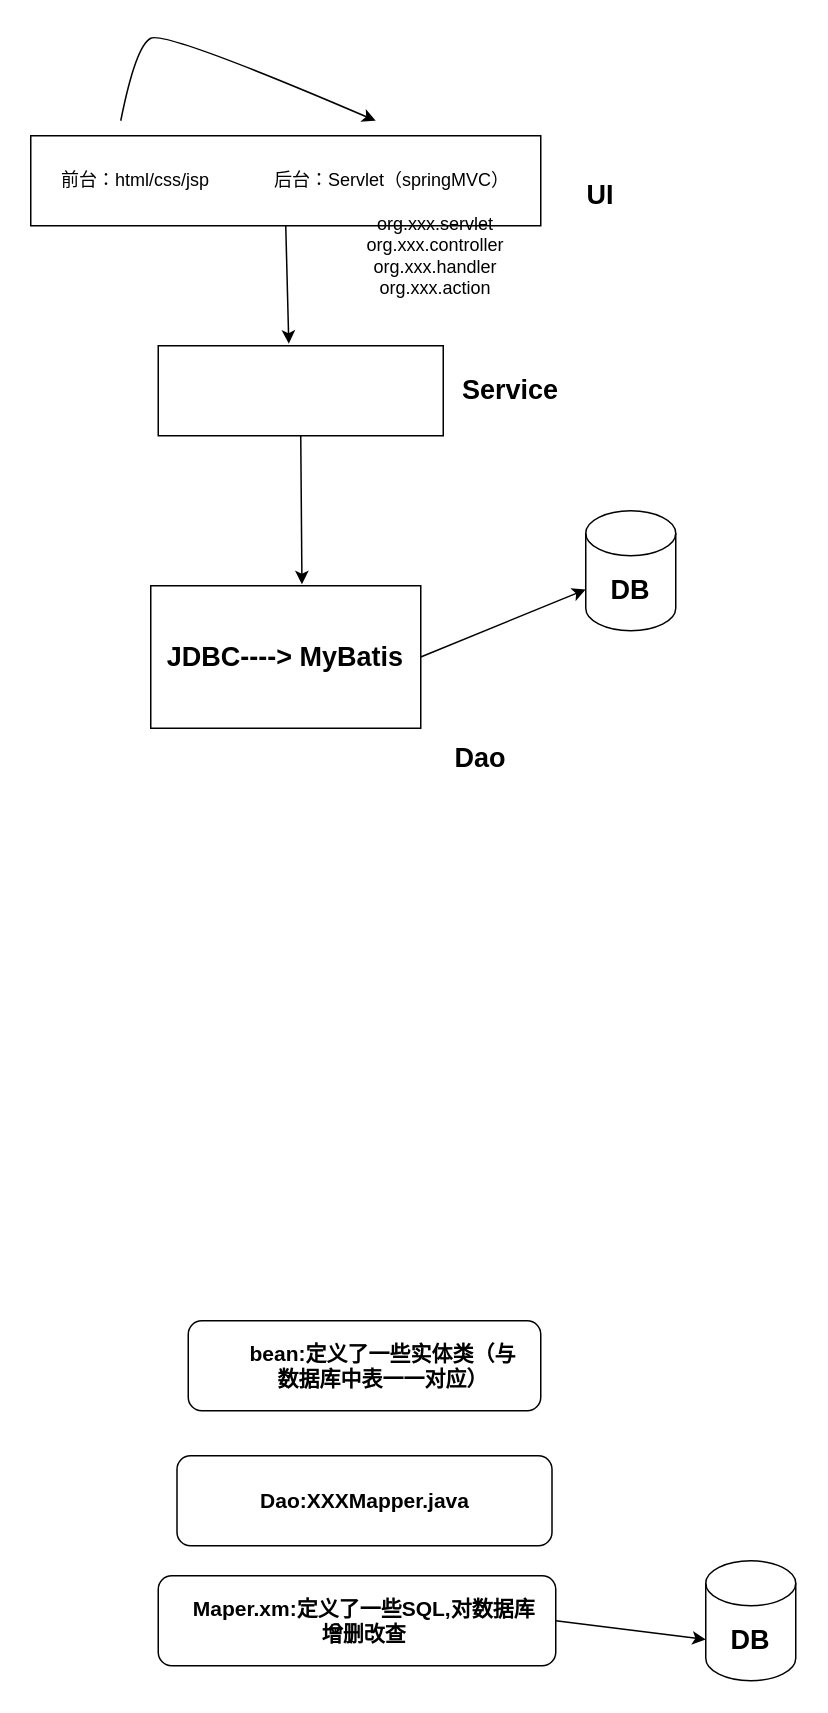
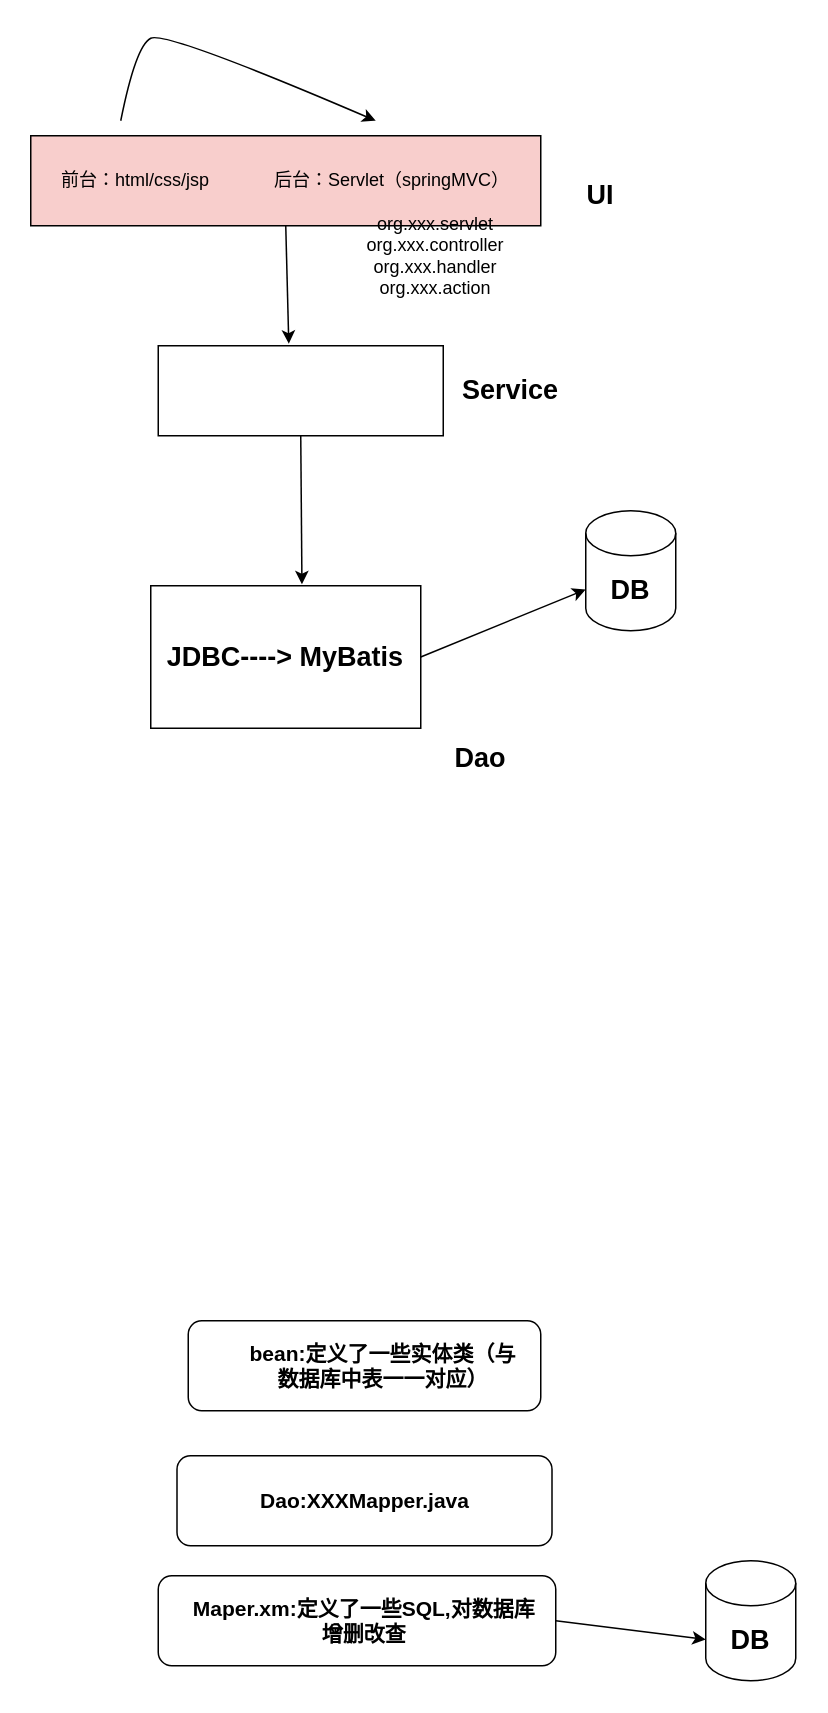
  <mxCell id="0" />
  <mxCell id="1" parent="0" />
- <mxCell id="2" value="前台：html/css/jsp&amp;nbsp; &amp;nbsp; &amp;nbsp; &amp;nbsp; &amp;nbsp; &amp;nbsp; &amp;nbsp;后台：Servlet（springMVC）" style="rounded=0;whiteSpace=wrap;html=1;" parent="1" vertex="1"><mxGeometry x="20" y="90" width="340" height="60" as="geometry" /></mxCell>
+ <mxCell id="2" value="前台：html/css/jsp&amp;nbsp; &amp;nbsp; &amp;nbsp; &amp;nbsp; &amp;nbsp; &amp;nbsp; &amp;nbsp;后台：Servlet（springMVC）" style="rounded=0;whiteSpace=wrap;html=1;fillColor=#f8cecc;" parent="1" vertex="1"><mxGeometry x="20" y="90" width="340" height="60" as="geometry" /></mxCell>
  <mxCell id="3" value="" style="rounded=0;whiteSpace=wrap;html=1;" parent="1" vertex="1"><mxGeometry x="105" y="230" width="190" height="60" as="geometry" /></mxCell>
  <mxCell id="4" value="&lt;b&gt;&lt;font style=&quot;font-size: 18px&quot;&gt;JDBC----&amp;gt; MyBatis&lt;/font&gt;&lt;/b&gt;" style="rounded=0;whiteSpace=wrap;html=1;" parent="1" vertex="1"><mxGeometry x="100" y="390" width="180" height="95" as="geometry" /></mxCell>
  <mxCell id="5" value="&lt;b&gt;&lt;font style=&quot;font-size: 18px&quot;&gt;DB&lt;/font&gt;&lt;/b&gt;" style="shape=cylinder3;whiteSpace=wrap;html=1;boundedLbl=1;backgroundOutline=1;size=15;" parent="1" vertex="1"><mxGeometry x="390" y="340" width="60" height="80" as="geometry" /></mxCell>
  <mxCell id="6" value="" style="endArrow=classic;html=1;exitX=0.5;exitY=1;exitDx=0;exitDy=0;entryX=0.458;entryY=-0.023;entryDx=0;entryDy=0;entryPerimeter=0;" parent="1" source="2" target="3" edge="1"><mxGeometry width="50" height="50" relative="1" as="geometry"><mxPoint x="240" y="260" as="sourcePoint" /><mxPoint x="290" y="210" as="targetPoint" /></mxGeometry></mxCell>
  <mxCell id="7" value="" style="endArrow=classic;html=1;exitX=0.5;exitY=1;exitDx=0;exitDy=0;entryX=0.56;entryY=-0.01;entryDx=0;entryDy=0;entryPerimeter=0;" parent="1" source="3" target="4" edge="1"><mxGeometry width="50" height="50" relative="1" as="geometry"><mxPoint x="240" y="260" as="sourcePoint" /><mxPoint x="290" y="210" as="targetPoint" /></mxGeometry></mxCell>
  <mxCell id="8" value="" style="endArrow=classic;html=1;exitX=1;exitY=0.5;exitDx=0;exitDy=0;entryX=0;entryY=0;entryDx=0;entryDy=52.5;entryPerimeter=0;" parent="1" source="4" target="5" edge="1"><mxGeometry width="50" height="50" relative="1" as="geometry"><mxPoint x="240" y="260" as="sourcePoint" /><mxPoint x="290" y="210" as="targetPoint" /></mxGeometry></mxCell>
  <mxCell id="9" value="&lt;b&gt;&lt;font style=&quot;font-size: 18px&quot;&gt;UI&lt;/font&gt;&lt;/b&gt;" style="text;html=1;strokeColor=none;fillColor=none;align=center;verticalAlign=middle;whiteSpace=wrap;rounded=0;" parent="1" vertex="1"><mxGeometry x="380" y="120" width="40" height="20" as="geometry" /></mxCell>
  <mxCell id="10" value="&lt;b&gt;&lt;font style=&quot;font-size: 18px&quot;&gt;Service&lt;/font&gt;&lt;/b&gt;" style="text;html=1;strokeColor=none;fillColor=none;align=center;verticalAlign=middle;whiteSpace=wrap;rounded=0;" parent="1" vertex="1"><mxGeometry x="320" y="250" width="40" height="20" as="geometry" /></mxCell>
  <mxCell id="11" value="&lt;b&gt;&lt;font style=&quot;font-size: 18px&quot;&gt;Dao&lt;/font&gt;&lt;/b&gt;" style="text;html=1;strokeColor=none;fillColor=none;align=center;verticalAlign=middle;whiteSpace=wrap;rounded=0;" parent="1" vertex="1"><mxGeometry x="300" y="495" width="40" height="20" as="geometry" /></mxCell>
  <mxCell id="12" value="" style="curved=1;endArrow=classic;html=1;" parent="1" edge="1"><mxGeometry width="50" height="50" relative="1" as="geometry"><mxPoint x="80" y="80" as="sourcePoint" /><mxPoint x="250" y="80" as="targetPoint" /><Array as="points"><mxPoint x="90" y="30" /><mxPoint x="110" y="20" /></Array></mxGeometry></mxCell>
  <mxCell id="13" value="org.xxx.servlet&lt;br&gt;org.xxx.controller&lt;br&gt;org.xxx.handler&lt;br&gt;org.xxx.action" style="text;html=1;strokeColor=none;fillColor=none;align=center;verticalAlign=middle;whiteSpace=wrap;rounded=0;" parent="1" vertex="1"><mxGeometry x="270" y="160" width="40" height="20" as="geometry" /></mxCell>
  <mxCell id="14" value="" style="rounded=1;whiteSpace=wrap;html=1;" vertex="1" parent="1"><mxGeometry x="117.5" y="970" width="250" height="60" as="geometry" /></mxCell>
  <mxCell id="15" value="&lt;b&gt;&lt;font style=&quot;font-size: 14px&quot;&gt;Dao:XXXMapper.java&lt;/font&gt;&lt;/b&gt;" style="text;html=1;strokeColor=none;fillColor=none;align=center;verticalAlign=middle;whiteSpace=wrap;rounded=0;" vertex="1" parent="1"><mxGeometry x="202.5" y="990" width="80" height="20" as="geometry" /></mxCell>
  <mxCell id="16" value="" style="rounded=1;whiteSpace=wrap;html=1;" vertex="1" parent="1"><mxGeometry x="105" y="1050" width="265" height="60" as="geometry" /></mxCell>
  <mxCell id="17" value="&lt;font style=&quot;font-size: 14px&quot;&gt;&lt;b&gt;Maper.xm:定义了一些SQL,对数据库增删改查&lt;/b&gt;&lt;/font&gt;" style="text;html=1;strokeColor=none;fillColor=none;align=center;verticalAlign=middle;whiteSpace=wrap;rounded=0;" vertex="1" parent="1"><mxGeometry x="125" y="1070" width="235" height="20" as="geometry" /></mxCell>
  <mxCell id="18" value="" style="rounded=1;whiteSpace=wrap;html=1;" vertex="1" parent="1"><mxGeometry x="125" y="880" width="235" height="60" as="geometry" /></mxCell>
  <mxCell id="19" value="&lt;b&gt;&lt;font style=&quot;font-size: 14px&quot;&gt;bean:定义了一些实体类（与数据库中表一一对应）&lt;/font&gt;&lt;/b&gt;" style="text;html=1;strokeColor=none;fillColor=none;align=center;verticalAlign=middle;whiteSpace=wrap;rounded=0;" vertex="1" parent="1"><mxGeometry x="160" y="900" width="190" height="20" as="geometry" /></mxCell>
  <mxCell id="20" value="&lt;b&gt;&lt;font style=&quot;font-size: 18px&quot;&gt;DB&lt;/font&gt;&lt;/b&gt;" style="shape=cylinder3;whiteSpace=wrap;html=1;boundedLbl=1;backgroundOutline=1;size=15;" vertex="1" parent="1"><mxGeometry x="470" y="1040" width="60" height="80" as="geometry" /></mxCell>
  <mxCell id="21" value="" style="endArrow=classic;html=1;entryX=0;entryY=0;entryDx=0;entryDy=52.5;entryPerimeter=0;exitX=1;exitY=0.5;exitDx=0;exitDy=0;" edge="1" parent="1" source="16" target="20"><mxGeometry width="50" height="50" relative="1" as="geometry"><mxPoint x="240" y="1190" as="sourcePoint" /><mxPoint x="290" y="1140" as="targetPoint" /></mxGeometry></mxCell>
